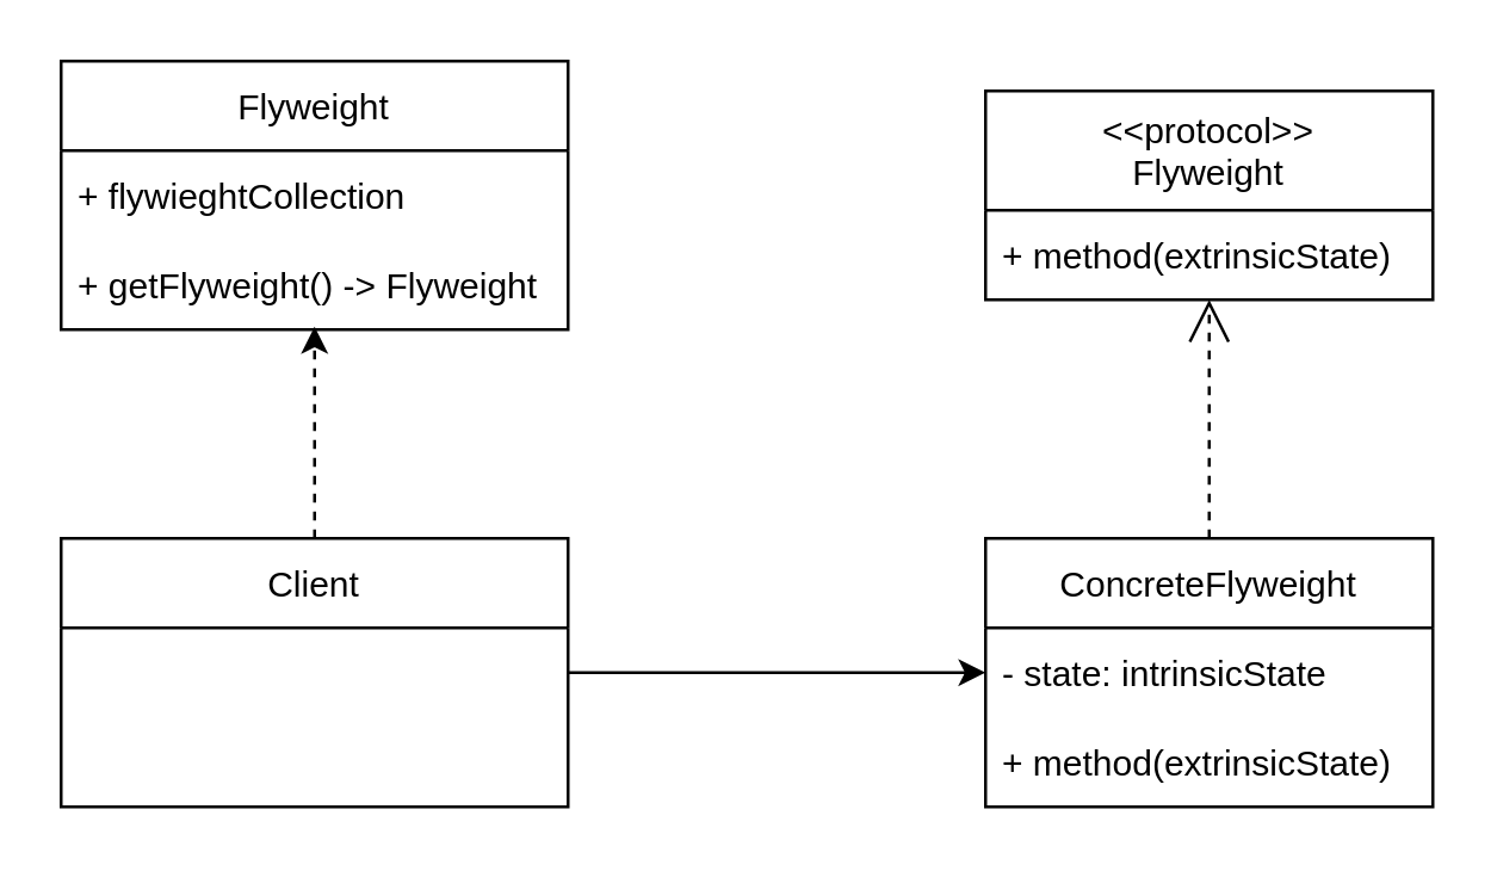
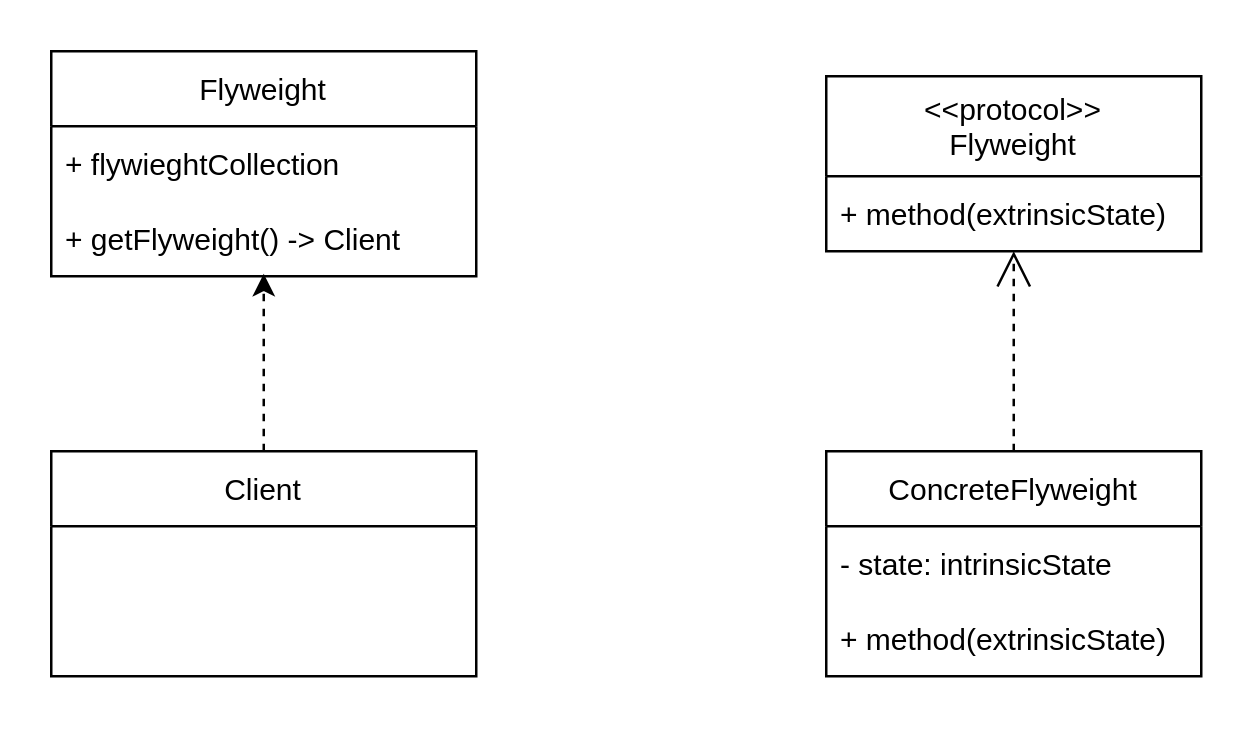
  <mxCell id="0" />
  <mxCell id="1" parent="0" />
  <mxCell id="2" value="Flyweight" style="swimlane;fontStyle=0;childLayout=stackLayout;horizontal=1;startSize=30;horizontalStack=0;resizeParent=1;resizeParentMax=0;resizeLast=0;collapsible=1;marginBottom=0;" vertex="1" parent="1"><mxGeometry x="20" y="20" width="170" height="90" as="geometry" /></mxCell>
  <mxCell id="3" value="+ flywieghtCollection" style="text;strokeColor=none;fillColor=none;align=left;verticalAlign=middle;spacingLeft=4;spacingRight=4;overflow=hidden;points=[[0,0.5],[1,0.5]];portConstraint=eastwest;rotatable=0;" vertex="1" parent="2"><mxGeometry y="30" width="170" height="30" as="geometry" /></mxCell>
- <mxCell id="4" value="+ getFlyweight() -&gt; Flyweight" style="text;strokeColor=none;fillColor=none;align=left;verticalAlign=middle;spacingLeft=4;spacingRight=4;overflow=hidden;points=[[0,0.5],[1,0.5]];portConstraint=eastwest;rotatable=0;" vertex="1" parent="2"><mxGeometry y="60" width="170" height="30" as="geometry" /></mxCell>
+ <mxCell id="4" value="+ getFlyweight() -&gt; Client" style="text;strokeColor=none;fillColor=none;align=left;verticalAlign=middle;spacingLeft=4;spacingRight=4;overflow=hidden;points=[[0,0.5],[1,0.5]];portConstraint=eastwest;rotatable=0;" vertex="1" parent="2"><mxGeometry y="60" width="170" height="30" as="geometry" /></mxCell>
  <mxCell id="5" value="&lt;&lt;protocol&gt;&gt;&#10;Flyweight" style="swimlane;fontStyle=0;childLayout=stackLayout;horizontal=1;startSize=40;horizontalStack=0;resizeParent=1;resizeParentMax=0;resizeLast=0;collapsible=1;marginBottom=0;" vertex="1" parent="1"><mxGeometry x="330" y="30" width="150" height="70" as="geometry" /></mxCell>
  <mxCell id="6" value="+ method(extrinsicState)" style="text;strokeColor=none;fillColor=none;align=left;verticalAlign=middle;spacingLeft=4;spacingRight=4;overflow=hidden;points=[[0,0.5],[1,0.5]];portConstraint=eastwest;rotatable=0;" vertex="1" parent="5"><mxGeometry y="40" width="150" height="30" as="geometry" /></mxCell>
  <mxCell id="7" value="ConcreteFlyweight" style="swimlane;fontStyle=0;childLayout=stackLayout;horizontal=1;startSize=30;horizontalStack=0;resizeParent=1;resizeParentMax=0;resizeLast=0;collapsible=1;marginBottom=0;" vertex="1" parent="1"><mxGeometry x="330" y="180" width="150" height="90" as="geometry" /></mxCell>
  <mxCell id="8" value="- state: intrinsicState" style="text;strokeColor=none;fillColor=none;align=left;verticalAlign=middle;spacingLeft=4;spacingRight=4;overflow=hidden;points=[[0,0.5],[1,0.5]];portConstraint=eastwest;rotatable=0;" vertex="1" parent="7"><mxGeometry y="30" width="150" height="30" as="geometry" /></mxCell>
  <mxCell id="9" value="+ method(extrinsicState)" style="text;strokeColor=none;fillColor=none;align=left;verticalAlign=middle;spacingLeft=4;spacingRight=4;overflow=hidden;points=[[0,0.5],[1,0.5]];portConstraint=eastwest;rotatable=0;" vertex="1" parent="7"><mxGeometry y="60" width="150" height="30" as="geometry" /></mxCell>
  <mxCell id="10" style="edgeStyle=orthogonalEdgeStyle;rounded=0;orthogonalLoop=1;jettySize=auto;html=1;exitX=0.5;exitY=0;exitDx=0;exitDy=0;entryX=0.5;entryY=0.967;entryDx=0;entryDy=0;entryPerimeter=0;dashed=1;" edge="1" parent="1" source="12" target="4"><mxGeometry relative="1" as="geometry" /></mxCell>
- <mxCell id="11" style="edgeStyle=orthogonalEdgeStyle;rounded=0;orthogonalLoop=1;jettySize=auto;html=1;exitX=1;exitY=0.5;exitDx=0;exitDy=0;" edge="1" parent="1" source="12" target="8"><mxGeometry relative="1" as="geometry" /></mxCell>
  <mxCell id="12" value="Client" style="swimlane;fontStyle=0;childLayout=stackLayout;horizontal=1;startSize=30;horizontalStack=0;resizeParent=1;resizeParentMax=0;resizeLast=0;collapsible=1;marginBottom=0;" vertex="1" parent="1"><mxGeometry x="20" y="180" width="170" height="90" as="geometry" /></mxCell>
  <mxCell id="13" value="" style="endArrow=open;endSize=12;dashed=1;html=1;rounded=0;exitX=0.5;exitY=0;exitDx=0;exitDy=0;" edge="1" parent="1" source="7" target="5"><mxGeometry width="160" relative="1" as="geometry"><mxPoint x="390" y="150" as="sourcePoint" /><mxPoint x="550" y="150" as="targetPoint" /></mxGeometry></mxCell>
